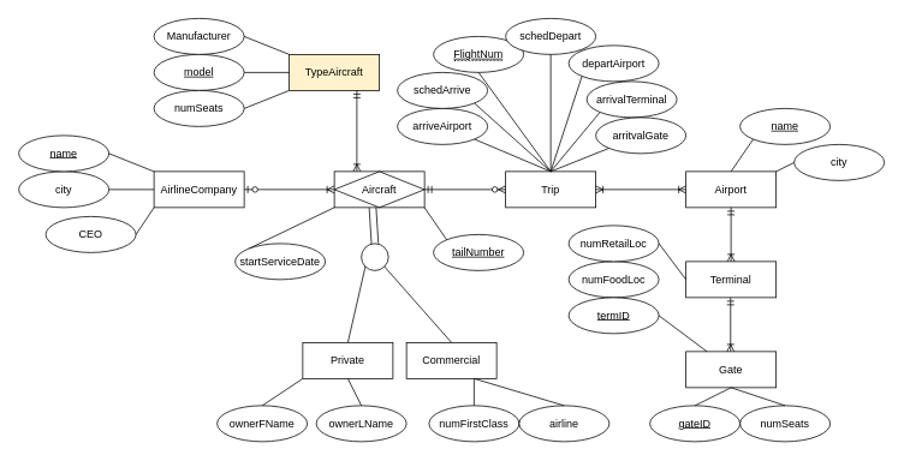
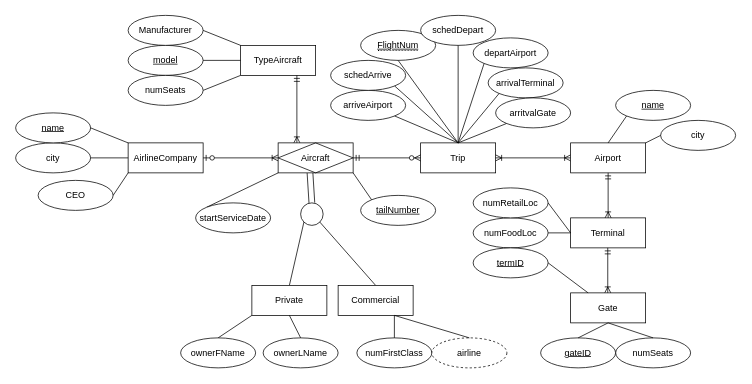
  <mxCell id="0" />
  <mxCell id="1" parent="0" />
  <mxCell id="2" value="&lt;span style=&quot;border-bottom: 1px dotted&quot;&gt;&lt;u&gt;FlightNum&lt;/u&gt;&lt;/span&gt;" style="ellipse;whiteSpace=wrap;html=1;align=center;" vertex="1" parent="1"><mxGeometry x="480" y="40" width="100" height="40" as="geometry" /></mxCell>
  <mxCell id="3" value="" style="endArrow=none;html=1;entryX=0;entryY=1;entryDx=0;entryDy=0;exitX=0;exitY=0;exitDx=0;exitDy=0;" edge="1" parent="1" source="10"><mxGeometry width="50" height="50" relative="1" as="geometry"><mxPoint x="300" y="170" as="sourcePoint" /><mxPoint x="370" y="230" as="targetPoint" /></mxGeometry></mxCell>
  <mxCell id="4" value="&lt;u&gt;tailNumber&lt;/u&gt;" style="ellipse;whiteSpace=wrap;html=1;align=center;" vertex="1" parent="1"><mxGeometry x="480" y="260" width="100" height="40" as="geometry" /></mxCell>
- <mxCell id="5" value="TypeAircraft" style="whiteSpace=wrap;html=1;align=center;fillColor=#fff2cc;" vertex="1" parent="1"><mxGeometry x="320" y="60" width="100" height="40" as="geometry" /></mxCell>
+ <mxCell id="5" value="TypeAircraft" style="whiteSpace=wrap;html=1;align=center;" vertex="1" parent="1"><mxGeometry x="320" y="60" width="100" height="40" as="geometry" /></mxCell>
  <mxCell id="6" value="&lt;u&gt;model&lt;/u&gt;" style="ellipse;whiteSpace=wrap;html=1;align=center;" vertex="1" parent="1"><mxGeometry x="170" y="60" width="100" height="40" as="geometry" /></mxCell>
  <mxCell id="7" value="Manufacturer" style="ellipse;whiteSpace=wrap;html=1;align=center;" vertex="1" parent="1"><mxGeometry x="170" y="20" width="100" height="40" as="geometry" /></mxCell>
  <mxCell id="8" value="" style="endArrow=none;html=1;exitX=1;exitY=0.5;exitDx=0;exitDy=0;entryX=0;entryY=0;entryDx=0;entryDy=0;" edge="1" parent="1" source="7" target="5"><mxGeometry width="50" height="50" relative="1" as="geometry"><mxPoint x="320" y="70" as="sourcePoint" /><mxPoint x="360" y="10" as="targetPoint" /></mxGeometry></mxCell>
  <mxCell id="9" value="" style="endArrow=none;html=1;entryX=0;entryY=0.5;entryDx=0;entryDy=0;exitX=1;exitY=0.5;exitDx=0;exitDy=0;" edge="1" parent="1" source="6" target="5"><mxGeometry width="50" height="50" relative="1" as="geometry"><mxPoint x="290" y="60" as="sourcePoint" /><mxPoint x="380" y="110" as="targetPoint" /></mxGeometry></mxCell>
  <mxCell id="10" value="&lt;span style=&quot;font-weight: 400&quot;&gt;startServiceDate&lt;/span&gt;" style="ellipse;whiteSpace=wrap;html=1;align=center;fontStyle=1" vertex="1" parent="1"><mxGeometry x="260" y="270" width="100" height="40" as="geometry" /></mxCell>
  <mxCell id="11" value="" style="endArrow=none;html=1;entryX=0;entryY=1;entryDx=0;entryDy=0;exitX=1;exitY=0.5;exitDx=0;exitDy=0;" edge="1" parent="1" target="5"><mxGeometry width="50" height="50" relative="1" as="geometry"><mxPoint x="270" y="120" as="sourcePoint" /><mxPoint x="330" y="110" as="targetPoint" /></mxGeometry></mxCell>
  <mxCell id="12" value="" style="fontSize=12;html=1;endArrow=ERoneToMany;startArrow=ERmandOne;exitX=0.75;exitY=1;exitDx=0;exitDy=0;entryX=0.25;entryY=0;entryDx=0;entryDy=0;" edge="1" parent="1" source="5" target="38"><mxGeometry width="100" height="100" relative="1" as="geometry"><mxPoint x="510" y="190" as="sourcePoint" /><mxPoint x="420" y="190" as="targetPoint" /></mxGeometry></mxCell>
  <mxCell id="13" value="" style="ellipse;whiteSpace=wrap;html=1;" vertex="1" parent="1"><mxGeometry x="400" y="270" width="30" height="30" as="geometry" /></mxCell>
  <mxCell id="14" value="" style="shape=link;html=1;exitX=0.425;exitY=0.999;exitDx=0;exitDy=0;entryX=0.5;entryY=0;entryDx=0;entryDy=0;width=-7.647;exitPerimeter=0;" edge="1" parent="1" target="13"><mxGeometry width="100" relative="1" as="geometry"><mxPoint x="412.5" y="229.96" as="sourcePoint" /><mxPoint x="660" y="300" as="targetPoint" /></mxGeometry></mxCell>
  <mxCell id="15" value="" style="endArrow=none;html=1;exitX=1;exitY=1;exitDx=0;exitDy=0;entryX=0.5;entryY=0;entryDx=0;entryDy=0;" edge="1" parent="1" source="13" target="18"><mxGeometry width="50" height="50" relative="1" as="geometry"><mxPoint x="550" y="330" as="sourcePoint" /><mxPoint x="420" y="330" as="targetPoint" /></mxGeometry></mxCell>
  <mxCell id="16" value="" style="endArrow=none;html=1;entryX=0;entryY=1;entryDx=0;entryDy=0;exitX=0.5;exitY=0;exitDx=0;exitDy=0;" edge="1" parent="1" source="17" target="13"><mxGeometry width="50" height="50" relative="1" as="geometry"><mxPoint x="350" y="330" as="sourcePoint" /><mxPoint x="370" y="300" as="targetPoint" /></mxGeometry></mxCell>
  <mxCell id="17" value="Private" style="whiteSpace=wrap;html=1;align=center;" vertex="1" parent="1"><mxGeometry x="335" y="380" width="100" height="40" as="geometry" /></mxCell>
  <mxCell id="18" value="Commercial" style="whiteSpace=wrap;html=1;align=center;" vertex="1" parent="1"><mxGeometry x="450" y="380" width="100" height="40" as="geometry" /></mxCell>
  <mxCell id="19" value="" style="endArrow=none;html=1;exitX=0.5;exitY=1;exitDx=0;exitDy=0;entryX=0.5;entryY=0;entryDx=0;entryDy=0;" edge="1" parent="1" source="2" target="39"><mxGeometry width="50" height="50" relative="1" as="geometry"><mxPoint x="510" y="390" as="sourcePoint" /><mxPoint x="610" y="230" as="targetPoint" /></mxGeometry></mxCell>
  <mxCell id="20" value="" style="endArrow=none;html=1;entryX=0.5;entryY=1;entryDx=0;entryDy=0;exitX=0.5;exitY=0;exitDx=0;exitDy=0;" edge="1" parent="1" source="23" target="17"><mxGeometry width="50" height="50" relative="1" as="geometry"><mxPoint x="385" y="460" as="sourcePoint" /><mxPoint x="645" y="330" as="targetPoint" /></mxGeometry></mxCell>
  <mxCell id="21" value="" style="endArrow=none;html=1;entryX=0.75;entryY=1;entryDx=0;entryDy=0;exitX=0.5;exitY=0;exitDx=0;exitDy=0;" edge="1" parent="1" source="22" target="18"><mxGeometry width="50" height="50" relative="1" as="geometry"><mxPoint x="499.41" y="460" as="sourcePoint" /><mxPoint x="499.41" y="420" as="targetPoint" /></mxGeometry></mxCell>
  <mxCell id="22" value="&lt;span&gt;numFirstClass&lt;/span&gt;" style="ellipse;whiteSpace=wrap;html=1;align=center;" vertex="1" parent="1"><mxGeometry x="475" y="450" width="100" height="40" as="geometry" /></mxCell>
  <mxCell id="23" value="ownerLName" style="ellipse;whiteSpace=wrap;html=1;align=center;" vertex="1" parent="1"><mxGeometry x="350" y="450" width="100" height="40" as="geometry" /></mxCell>
  <mxCell id="24" value="" style="endArrow=none;html=1;entryX=0;entryY=1;entryDx=0;entryDy=0;exitX=0.5;exitY=0;exitDx=0;exitDy=0;" edge="1" parent="1" source="36" target="17"><mxGeometry width="50" height="50" relative="1" as="geometry"><mxPoint x="300" y="450" as="sourcePoint" /><mxPoint x="395" y="430" as="targetPoint" /></mxGeometry></mxCell>
  <mxCell id="25" value="AirlineCompany" style="whiteSpace=wrap;html=1;align=center;" vertex="1" parent="1"><mxGeometry x="170" y="190" width="100" height="40" as="geometry" /></mxCell>
- <mxCell id="26" value="airline" style="ellipse;whiteSpace=wrap;html=1;align=center;" vertex="1" parent="1"><mxGeometry x="575" y="450" width="100" height="40" as="geometry" /></mxCell>
+ <mxCell id="26" value="airline" style="ellipse;whiteSpace=wrap;html=1;align=center;dashed=1;" vertex="1" parent="1"><mxGeometry x="575" y="450" width="100" height="40" as="geometry" /></mxCell>
  <mxCell id="27" value="" style="endArrow=none;html=1;entryX=0.75;entryY=1;entryDx=0;entryDy=0;exitX=0.5;exitY=0;exitDx=0;exitDy=0;" edge="1" parent="1" source="26" target="18"><mxGeometry width="50" height="50" relative="1" as="geometry"><mxPoint x="535" y="460" as="sourcePoint" /><mxPoint x="535" y="430" as="targetPoint" /></mxGeometry></mxCell>
  <mxCell id="28" value="" style="fontSize=12;html=1;endArrow=ERoneToMany;startArrow=ERzeroToOne;entryX=0;entryY=0.5;entryDx=0;entryDy=0;exitX=1;exitY=0.5;exitDx=0;exitDy=0;" edge="1" parent="1" source="25"><mxGeometry width="100" height="100" relative="1" as="geometry"><mxPoint x="100" y="470" as="sourcePoint" /><mxPoint x="370" y="210" as="targetPoint" /></mxGeometry></mxCell>
  <mxCell id="29" value="&lt;span&gt;CEO&lt;/span&gt;" style="ellipse;whiteSpace=wrap;html=1;align=center;" vertex="1" parent="1"><mxGeometry x="50" y="240" width="100" height="40" as="geometry" /></mxCell>
  <mxCell id="30" value="&lt;span&gt;city&lt;/span&gt;" style="ellipse;whiteSpace=wrap;html=1;align=center;" vertex="1" parent="1"><mxGeometry x="20" y="190" width="100" height="40" as="geometry" /></mxCell>
  <mxCell id="31" value="&lt;u&gt;name&lt;/u&gt;" style="ellipse;whiteSpace=wrap;html=1;align=center;" vertex="1" parent="1"><mxGeometry x="20" y="150" width="100" height="40" as="geometry" /></mxCell>
  <mxCell id="32" value="" style="endArrow=none;html=1;exitX=1;exitY=0.5;exitDx=0;exitDy=0;entryX=0;entryY=0;entryDx=0;entryDy=0;" edge="1" parent="1" source="31"><mxGeometry width="50" height="50" relative="1" as="geometry"><mxPoint x="170" y="200" as="sourcePoint" /><mxPoint x="170" y="190" as="targetPoint" /></mxGeometry></mxCell>
  <mxCell id="33" value="" style="endArrow=none;html=1;entryX=0;entryY=0.5;entryDx=0;entryDy=0;exitX=1;exitY=0.5;exitDx=0;exitDy=0;" edge="1" parent="1" source="30"><mxGeometry width="50" height="50" relative="1" as="geometry"><mxPoint x="140" y="190" as="sourcePoint" /><mxPoint x="170" y="210" as="targetPoint" /></mxGeometry></mxCell>
  <mxCell id="34" value="" style="endArrow=none;html=1;entryX=0;entryY=1;entryDx=0;entryDy=0;exitX=1;exitY=0.5;exitDx=0;exitDy=0;" edge="1" parent="1" source="29"><mxGeometry width="50" height="50" relative="1" as="geometry"><mxPoint x="130" y="210" as="sourcePoint" /><mxPoint x="170" y="230" as="targetPoint" /></mxGeometry></mxCell>
  <mxCell id="35" value="&lt;span style=&quot;font-weight: 400&quot;&gt;numSeats&lt;/span&gt;" style="ellipse;whiteSpace=wrap;html=1;align=center;fontStyle=1" vertex="1" parent="1"><mxGeometry x="170" y="100" width="100" height="40" as="geometry" /></mxCell>
  <mxCell id="36" value="ownerFName" style="ellipse;whiteSpace=wrap;html=1;align=center;" vertex="1" parent="1"><mxGeometry x="240" y="450" width="100" height="40" as="geometry" /></mxCell>
  <mxCell id="37" value="" style="endArrow=none;html=1;entryX=1;entryY=1;entryDx=0;entryDy=0;exitX=0;exitY=0;exitDx=0;exitDy=0;" edge="1" parent="1" source="4"><mxGeometry width="50" height="50" relative="1" as="geometry"><mxPoint x="564.854" y="275.774" as="sourcePoint" /><mxPoint x="470" y="230" as="targetPoint" /></mxGeometry></mxCell>
  <mxCell id="38" value="Aircraft" style="shape=associativeEntity;whiteSpace=wrap;html=1;align=center;" vertex="1" parent="1"><mxGeometry x="370" y="190" width="100" height="40" as="geometry" /></mxCell>
  <mxCell id="39" value="Trip" style="whiteSpace=wrap;html=1;align=center;" vertex="1" parent="1"><mxGeometry x="560" y="190" width="100" height="40" as="geometry" /></mxCell>
  <mxCell id="40" value="" style="fontSize=12;html=1;endArrow=ERzeroToMany;startArrow=ERmandOne;entryX=0;entryY=0.5;entryDx=0;entryDy=0;exitX=1;exitY=0.5;exitDx=0;exitDy=0;" edge="1" parent="1" source="38" target="39"><mxGeometry width="100" height="100" relative="1" as="geometry"><mxPoint x="520" y="150" as="sourcePoint" /><mxPoint x="620" y="50" as="targetPoint" /></mxGeometry></mxCell>
  <mxCell id="41" value="&lt;span&gt;departAirport&lt;/span&gt;" style="ellipse;whiteSpace=wrap;html=1;align=center;" vertex="1" parent="1"><mxGeometry x="630" y="50" width="100" height="40" as="geometry" /></mxCell>
  <mxCell id="42" value="arriveAirport" style="ellipse;whiteSpace=wrap;html=1;align=center;" vertex="1" parent="1"><mxGeometry x="440" y="120" width="100" height="40" as="geometry" /></mxCell>
  <mxCell id="43" value="" style="endArrow=none;html=1;exitX=1;exitY=1;exitDx=0;exitDy=0;" edge="1" parent="1" source="42"><mxGeometry width="50" height="50" relative="1" as="geometry"><mxPoint x="620" y="140" as="sourcePoint" /><mxPoint x="610" y="190" as="targetPoint" /></mxGeometry></mxCell>
  <mxCell id="44" value="" style="endArrow=none;html=1;exitX=0;exitY=1;exitDx=0;exitDy=0;entryX=0.5;entryY=0;entryDx=0;entryDy=0;" edge="1" parent="1" source="41" target="39"><mxGeometry width="50" height="50" relative="1" as="geometry"><mxPoint x="630" y="150" as="sourcePoint" /><mxPoint x="630" y="210" as="targetPoint" /></mxGeometry></mxCell>
  <mxCell id="45" value="" style="fontSize=12;html=1;endArrow=ERoneToMany;startArrow=ERoneToMany;exitX=1;exitY=0.5;exitDx=0;exitDy=0;" edge="1" parent="1" source="39"><mxGeometry width="100" height="100" relative="1" as="geometry"><mxPoint x="700" y="330" as="sourcePoint" /><mxPoint x="760" y="210" as="targetPoint" /></mxGeometry></mxCell>
  <mxCell id="46" value="Airport" style="whiteSpace=wrap;html=1;align=center;" vertex="1" parent="1"><mxGeometry x="760" y="190" width="100" height="40" as="geometry" /></mxCell>
  <mxCell id="47" value="&lt;span&gt;city&lt;/span&gt;" style="ellipse;whiteSpace=wrap;html=1;align=center;" vertex="1" parent="1"><mxGeometry x="880" y="160" width="100" height="40" as="geometry" /></mxCell>
  <mxCell id="48" value="&lt;u&gt;name&lt;/u&gt;" style="ellipse;whiteSpace=wrap;html=1;align=center;" vertex="1" parent="1"><mxGeometry x="820" y="120" width="100" height="40" as="geometry" /></mxCell>
  <mxCell id="49" value="" style="endArrow=none;html=1;exitX=1;exitY=0;exitDx=0;exitDy=0;entryX=0;entryY=0.5;entryDx=0;entryDy=0;" edge="1" parent="1" source="46" target="47"><mxGeometry width="50" height="50" relative="1" as="geometry"><mxPoint x="980" y="160" as="sourcePoint" /><mxPoint x="1030" y="180" as="targetPoint" /></mxGeometry></mxCell>
  <mxCell id="50" value="" style="endArrow=none;html=1;entryX=0;entryY=1;entryDx=0;entryDy=0;exitX=0.5;exitY=0;exitDx=0;exitDy=0;" edge="1" parent="1" source="46" target="48"><mxGeometry width="50" height="50" relative="1" as="geometry"><mxPoint x="980" y="200" as="sourcePoint" /><mxPoint x="1030" y="200" as="targetPoint" /></mxGeometry></mxCell>
  <mxCell id="51" value="&lt;span&gt;schedDepart&lt;/span&gt;" style="ellipse;whiteSpace=wrap;html=1;align=center;" vertex="1" parent="1"><mxGeometry x="560" y="20" width="100" height="40" as="geometry" /></mxCell>
  <mxCell id="52" value="&lt;span&gt;schedArrive&lt;/span&gt;" style="ellipse;whiteSpace=wrap;html=1;align=center;" vertex="1" parent="1"><mxGeometry x="440" y="80" width="100" height="40" as="geometry" /></mxCell>
  <mxCell id="53" value="" style="endArrow=none;html=1;exitX=1;exitY=1;exitDx=0;exitDy=0;" edge="1" parent="1" source="52"><mxGeometry width="50" height="50" relative="1" as="geometry"><mxPoint x="565.355" y="164.142" as="sourcePoint" /><mxPoint x="610" y="190" as="targetPoint" /></mxGeometry></mxCell>
  <mxCell id="54" value="" style="endArrow=none;html=1;exitX=0.5;exitY=1;exitDx=0;exitDy=0;" edge="1" parent="1" source="51"><mxGeometry width="50" height="50" relative="1" as="geometry"><mxPoint x="585.355" y="124.142" as="sourcePoint" /><mxPoint x="610" y="190" as="targetPoint" /></mxGeometry></mxCell>
  <mxCell id="55" value="Terminal" style="whiteSpace=wrap;html=1;align=center;" vertex="1" parent="1"><mxGeometry x="760" y="290" width="100" height="40" as="geometry" /></mxCell>
  <mxCell id="56" value="" style="fontSize=12;html=1;endArrow=ERoneToMany;startArrow=ERmandOne;exitX=0.5;exitY=1;exitDx=0;exitDy=0;" edge="1" parent="1" source="46" target="55"><mxGeometry width="100" height="100" relative="1" as="geometry"><mxPoint x="760" y="460" as="sourcePoint" /><mxPoint x="860" y="360" as="targetPoint" /></mxGeometry></mxCell>
  <mxCell id="57" value="numFoodLoc" style="ellipse;whiteSpace=wrap;html=1;align=center;" vertex="1" parent="1"><mxGeometry x="630" y="290" width="100" height="40" as="geometry" /></mxCell>
  <mxCell id="58" value="numRetailLoc" style="ellipse;whiteSpace=wrap;html=1;align=center;" vertex="1" parent="1"><mxGeometry x="630" y="250" width="100" height="40" as="geometry" /></mxCell>
  <mxCell id="59" value="" style="fontSize=12;html=1;endArrow=ERoneToMany;startArrow=ERmandOne;exitX=0.5;exitY=1;exitDx=0;exitDy=0;" edge="1" parent="1"><mxGeometry width="100" height="100" relative="1" as="geometry"><mxPoint x="809.5" y="330" as="sourcePoint" /><mxPoint x="809.5" y="390" as="targetPoint" /></mxGeometry></mxCell>
  <mxCell id="60" value="Gate" style="whiteSpace=wrap;html=1;align=center;" vertex="1" parent="1"><mxGeometry x="760" y="390" width="100" height="40" as="geometry" /></mxCell>
  <mxCell id="61" value="numSeats" style="ellipse;whiteSpace=wrap;html=1;align=center;" vertex="1" parent="1"><mxGeometry x="820" y="450" width="100" height="40" as="geometry" /></mxCell>
  <mxCell id="62" value="" style="endArrow=none;html=1;entryX=0.5;entryY=1;entryDx=0;entryDy=0;exitX=0.5;exitY=0;exitDx=0;exitDy=0;" edge="1" parent="1" source="61" target="60"><mxGeometry width="50" height="50" relative="1" as="geometry"><mxPoint x="630" y="310" as="sourcePoint" /><mxPoint x="680" y="260" as="targetPoint" /></mxGeometry></mxCell>
+ <mxCell id="63" value="" style="endArrow=none;html=1;entryX=0;entryY=0.5;entryDx=0;entryDy=0;exitX=1;exitY=0.5;exitDx=0;exitDy=0;" edge="1" parent="1" source="57" target="55"><mxGeometry width="50" height="50" relative="1" as="geometry"><mxPoint x="630" y="310" as="sourcePoint" /><mxPoint x="680" y="260" as="targetPoint" /></mxGeometry></mxCell>
  <mxCell id="64" value="" style="endArrow=none;html=1;entryX=0;entryY=0.5;entryDx=0;entryDy=0;exitX=1;exitY=0.5;exitDx=0;exitDy=0;" edge="1" parent="1" source="58" target="55"><mxGeometry width="50" height="50" relative="1" as="geometry"><mxPoint x="630" y="310" as="sourcePoint" /><mxPoint x="680" y="260" as="targetPoint" /></mxGeometry></mxCell>
  <mxCell id="65" value="&lt;u&gt;termID&lt;/u&gt;" style="ellipse;whiteSpace=wrap;html=1;align=center;" vertex="1" parent="1"><mxGeometry x="630" y="330" width="100" height="40" as="geometry" /></mxCell>
  <mxCell id="66" value="" style="endArrow=none;html=1;exitX=1;exitY=0.5;exitDx=0;exitDy=0;" edge="1" parent="1" source="65" target="60"><mxGeometry width="50" height="50" relative="1" as="geometry"><mxPoint x="740" y="280" as="sourcePoint" /><mxPoint x="770" y="320" as="targetPoint" /></mxGeometry></mxCell>
  <mxCell id="67" value="&lt;u&gt;gateID&lt;/u&gt;" style="ellipse;whiteSpace=wrap;html=1;align=center;" vertex="1" parent="1"><mxGeometry x="720" y="450" width="100" height="40" as="geometry" /></mxCell>
  <mxCell id="68" value="" style="endArrow=none;html=1;exitX=0.5;exitY=0;exitDx=0;exitDy=0;" edge="1" parent="1" source="67"><mxGeometry width="50" height="50" relative="1" as="geometry"><mxPoint x="880" y="460" as="sourcePoint" /><mxPoint x="810" y="430" as="targetPoint" /></mxGeometry></mxCell>
  <mxCell id="69" style="edgeStyle=none;rounded=0;orthogonalLoop=1;jettySize=auto;html=1;exitX=0.5;exitY=0;exitDx=0;exitDy=0;" edge="1" parent="1" source="51" target="51"><mxGeometry relative="1" as="geometry" /></mxCell>
  <mxCell id="70" value="&lt;span&gt;arrivalTerminal&lt;/span&gt;" style="ellipse;whiteSpace=wrap;html=1;align=center;" vertex="1" parent="1"><mxGeometry x="650" y="90" width="100" height="40" as="geometry" /></mxCell>
  <mxCell id="71" value="&lt;span&gt;arritvalGate&lt;/span&gt;" style="ellipse;whiteSpace=wrap;html=1;align=center;" vertex="1" parent="1"><mxGeometry x="660" y="130" width="100" height="40" as="geometry" /></mxCell>
  <mxCell id="72" value="" style="endArrow=none;html=1;exitX=0;exitY=1;exitDx=0;exitDy=0;" edge="1" parent="1" source="70"><mxGeometry width="50" height="50" relative="1" as="geometry"><mxPoint x="654.645" y="94.142" as="sourcePoint" /><mxPoint x="610" y="190" as="targetPoint" /></mxGeometry></mxCell>
  <mxCell id="73" value="" style="endArrow=none;html=1;exitX=0;exitY=1;exitDx=0;exitDy=0;entryX=0.5;entryY=0;entryDx=0;entryDy=0;" edge="1" parent="1" source="71" target="39"><mxGeometry width="50" height="50" relative="1" as="geometry"><mxPoint x="664.645" y="104.142" as="sourcePoint" /><mxPoint x="630" y="210" as="targetPoint" /></mxGeometry></mxCell>
